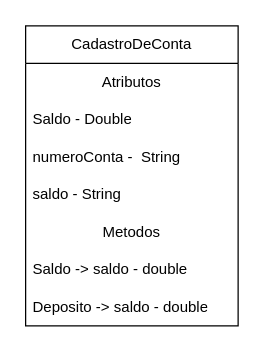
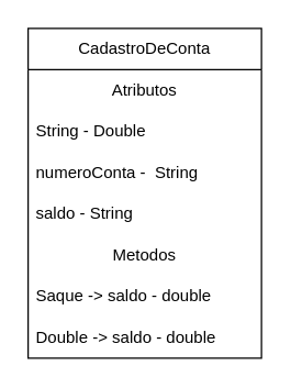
  <mxCell id="0" />
  <mxCell id="1" parent="0" />
  <mxCell id="2" value="CadastroDeConta" style="swimlane;fontStyle=0;childLayout=stackLayout;horizontal=1;startSize=30;horizontalStack=0;resizeParent=1;resizeParentMax=0;resizeLast=0;collapsible=1;marginBottom=0;whiteSpace=wrap;html=1;" vertex="1" parent="1"><mxGeometry x="20" y="20" width="170" height="240" as="geometry" /></mxCell>
  <mxCell id="3" value="Atributos" style="text;html=1;align=center;verticalAlign=middle;whiteSpace=wrap;rounded=0;" vertex="1" parent="2"><mxGeometry y="30" width="170" height="30" as="geometry" /></mxCell>
- <mxCell id="4" value="Saldo - Double" style="text;strokeColor=none;fillColor=none;align=left;verticalAlign=middle;spacingLeft=4;spacingRight=4;overflow=hidden;points=[[0,0.5],[1,0.5]];portConstraint=eastwest;rotatable=0;whiteSpace=wrap;html=1;" vertex="1" parent="2"><mxGeometry y="60" width="170" height="30" as="geometry" /></mxCell>
+ <mxCell id="4" value="String - Double" style="text;strokeColor=none;fillColor=none;align=left;verticalAlign=middle;spacingLeft=4;spacingRight=4;overflow=hidden;points=[[0,0.5],[1,0.5]];portConstraint=eastwest;rotatable=0;whiteSpace=wrap;html=1;" vertex="1" parent="2"><mxGeometry y="60" width="170" height="30" as="geometry" /></mxCell>
  <mxCell id="5" value="numeroConta -&amp;nbsp; String" style="text;strokeColor=none;fillColor=none;align=left;verticalAlign=middle;spacingLeft=4;spacingRight=4;overflow=hidden;points=[[0,0.5],[1,0.5]];portConstraint=eastwest;rotatable=0;whiteSpace=wrap;html=1;" vertex="1" parent="2"><mxGeometry y="90" width="170" height="30" as="geometry" /></mxCell>
  <mxCell id="6" value="saldo - String" style="text;strokeColor=none;fillColor=none;align=left;verticalAlign=middle;spacingLeft=4;spacingRight=4;overflow=hidden;points=[[0,0.5],[1,0.5]];portConstraint=eastwest;rotatable=0;whiteSpace=wrap;html=1;" vertex="1" parent="2"><mxGeometry y="120" width="170" height="30" as="geometry" /></mxCell>
  <mxCell id="7" value="Metodos" style="text;html=1;align=center;verticalAlign=middle;whiteSpace=wrap;rounded=0;" vertex="1" parent="2"><mxGeometry y="150" width="170" height="30" as="geometry" /></mxCell>
- <mxCell id="8" value="Saldo -&amp;gt; saldo - double" style="text;strokeColor=none;fillColor=none;align=left;verticalAlign=middle;spacingLeft=4;spacingRight=4;overflow=hidden;points=[[0,0.5],[1,0.5]];portConstraint=eastwest;rotatable=0;whiteSpace=wrap;html=1;" vertex="1" parent="2"><mxGeometry y="180" width="170" height="30" as="geometry" /></mxCell>
- <mxCell id="9" value="Deposito -&amp;gt; saldo - double" style="text;strokeColor=none;fillColor=none;align=left;verticalAlign=middle;spacingLeft=4;spacingRight=4;overflow=hidden;points=[[0,0.5],[1,0.5]];portConstraint=eastwest;rotatable=0;whiteSpace=wrap;html=1;" vertex="1" parent="2"><mxGeometry y="210" width="170" height="30" as="geometry" /></mxCell>
+ <mxCell id="8" value="Saque -&amp;gt; saldo - double" style="text;strokeColor=none;fillColor=none;align=left;verticalAlign=middle;spacingLeft=4;spacingRight=4;overflow=hidden;points=[[0,0.5],[1,0.5]];portConstraint=eastwest;rotatable=0;whiteSpace=wrap;html=1;" vertex="1" parent="2"><mxGeometry y="180" width="170" height="30" as="geometry" /></mxCell>
+ <mxCell id="9" value="Double -&amp;gt; saldo - double" style="text;strokeColor=none;fillColor=none;align=left;verticalAlign=middle;spacingLeft=4;spacingRight=4;overflow=hidden;points=[[0,0.5],[1,0.5]];portConstraint=eastwest;rotatable=0;whiteSpace=wrap;html=1;" vertex="1" parent="2"><mxGeometry y="210" width="170" height="30" as="geometry" /></mxCell>
